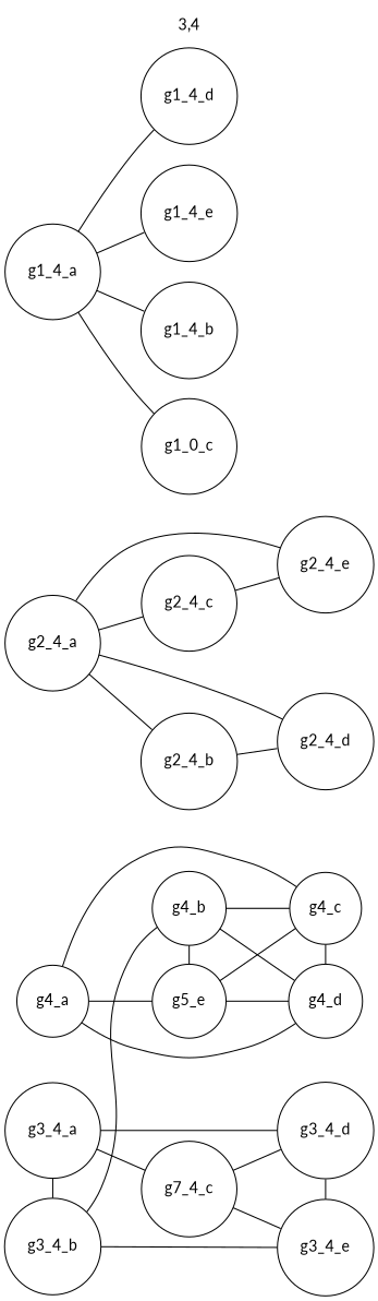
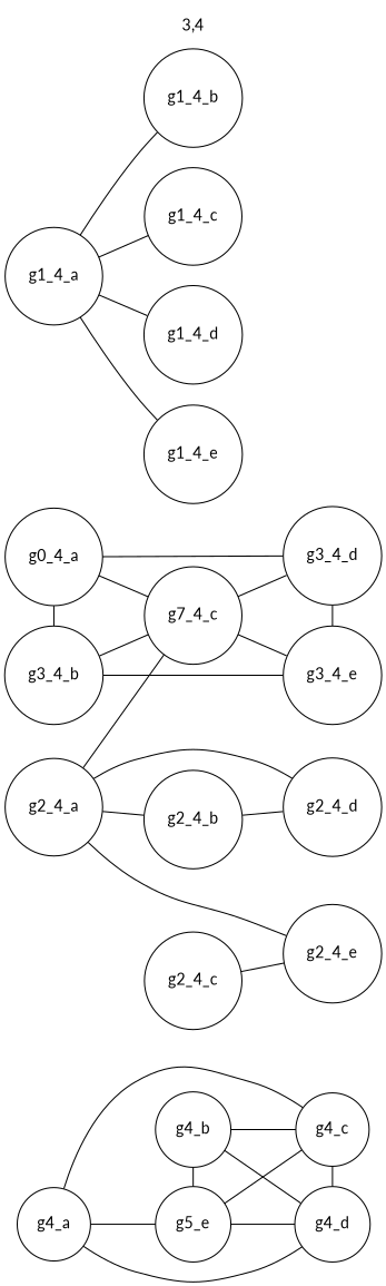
  strict graph {
    color=white
    fontname=Lato
    rankdir=LR
    style=filled
    node [fontname=Lato shape=circle]
    edge [fontname=Lato]
    g4_a [height=0.1 width=0.1]
-   g3_4_a [height=0.1 width=0.1]
+   g3_4_a [height=0.1 width=0.1 label=g0_4_a]
    g3_4_b [height=0.1 width=0.1]
    g2_4_a [height=0.1 width=0.1]
    g1_4_a [height=0.1 width=0.1]
    g4_b [height=0.1 width=0.1]
    n7 [height=0.1 label=g5_e width=0.1]
    n8 [height=0.1 label=g7_4_c width=0.1]
    g2_4_b [height=0.1 width=0.1]
    g2_4_c [height=0.1 width=0.1]
    g4_c [height=0.1 width=0.1]
    g4_d [height=0.1 width=0.1]
    g3_4_d [height=0.1 width=0.1]
    g3_4_e [height=0.1 width=0.1]
    g2_4_e [height=0.1 width=0.1]
    g2_4_d [height=0.1 width=0.1]
    g1_4_b [height=0.1 width=0.1]
-   g1_4_c [height=0.1 width=0.1 label=g1_0_c]
+   g1_4_c [height=0.1 width=0.1]
    g1_4_d [height=0.1 width=0.1]
    g1_4_e [height=0.1 width=0.1]
    subgraph sub_1 {
      rank=same
      g4_a
      g3_4_a
      g3_4_b
      g2_4_a
      g1_4_a
    }
    subgraph sub_2 {
      rank=same
      g4_b
      n7
      n8
      g2_4_b
      g2_4_c
    }
    subgraph sub_3 {
      rank=same
      g4_c
      g4_d
      g3_4_d
      g3_4_e
      g2_4_e
      g2_4_d
    }
    subgraph cluster_4 {
      label=4
    }
    subgraph cluster_5 {
      label="3,4"
    }
    subgraph cluster_6 {
      label="2,4"
    }
    subgraph cluster_7 {
      label="3,4"
      g1_4_b
      g1_4_c
      g1_4_d
      g1_4_e
    }
    g4_a -- n7
    g4_a -- g4_c
    g4_a -- g4_d
    g3_4_a -- g3_4_b
    g3_4_a -- n8
    g3_4_a -- g3_4_d
-   g3_4_b -- g4_b
+   g3_4_b -- n8
    g3_4_b -- g3_4_e
    g2_4_a -- g2_4_b
-   g2_4_a -- g2_4_c
+   g2_4_a -- n8
    g2_4_a -- g2_4_e
    g2_4_a -- g2_4_d
    g1_4_a -- g1_4_b
    g1_4_a -- g1_4_c
    g1_4_a -- g1_4_d
    g1_4_a -- g1_4_e
    g4_b -- n7
    g4_b -- g4_c
    g4_b -- g4_d
    n8 -- g3_4_d
    n8 -- g3_4_e
    g2_4_b -- g2_4_d
    g2_4_c -- g2_4_e
    g4_c -- n7
    g4_c -- g4_d
    g4_d -- n7
    g3_4_d -- g3_4_e
  }
